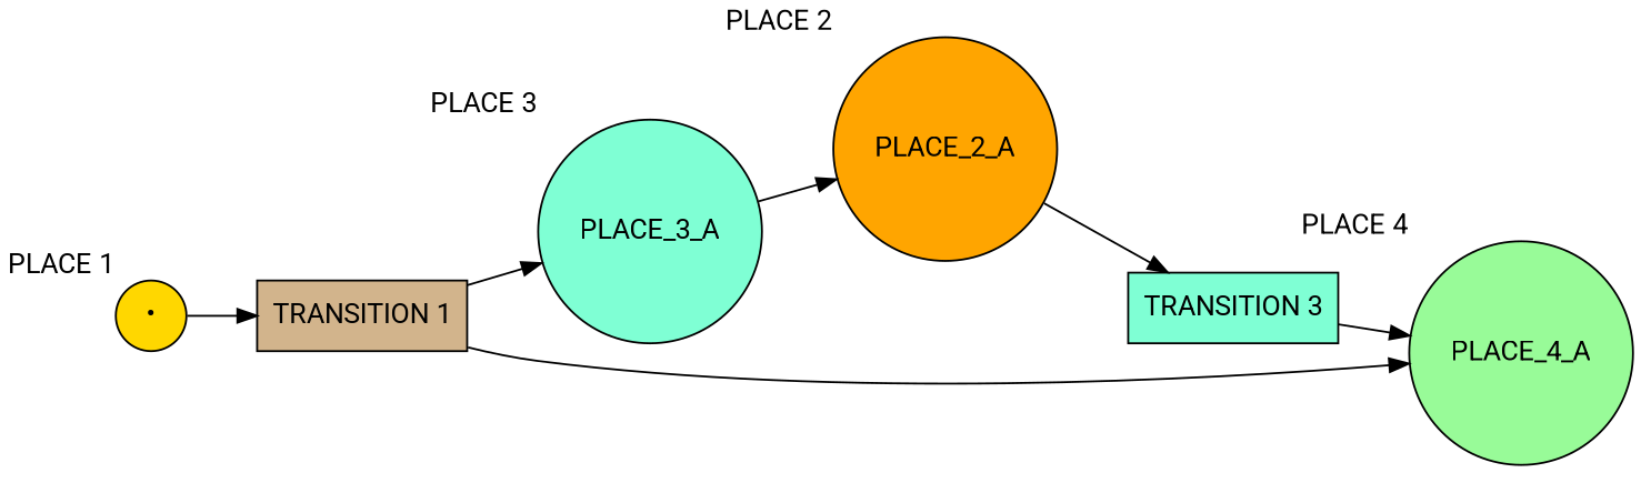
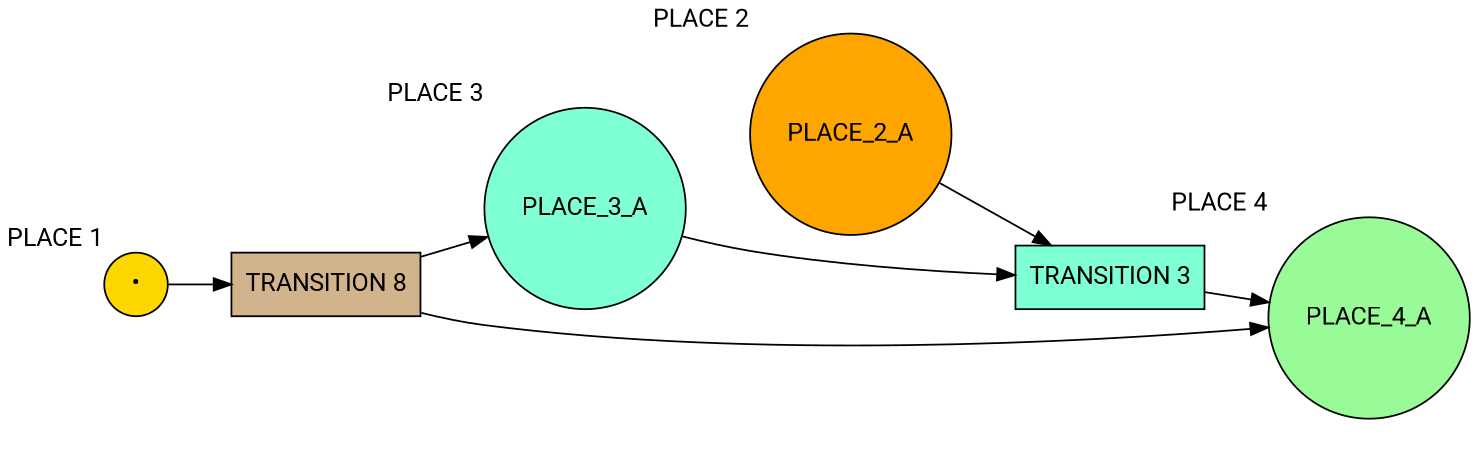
  digraph {
    fontname=Roboto
    rankdir=LR
    node [fillcolor=aquamarine fontname=Roboto shape=circle style=filled]
    edge [fontname=Roboto]
    n1 [fillcolor=gold label="•" xlabel="PLACE 1"]
-   n2 [fillcolor=tan label="TRANSITION 1" shape=box]
+   n2 [fillcolor=tan label="TRANSITION 8" shape=box]
    PLACE_3_A [xlabel="PLACE 3"]
    PLACE_4_A [fillcolor=palegreen xlabel="PLACE 4"]
    PLACE_2_A [fillcolor=orange xlabel="PLACE 2"]
    n6 [label="TRANSITION 3" shape=box]
    n1 -> n2
    n2 -> PLACE_3_A
    n2 -> PLACE_4_A
-   PLACE_3_A -> PLACE_2_A
+   PLACE_3_A -> n6
    PLACE_2_A -> n6
    n6 -> PLACE_4_A
  }
